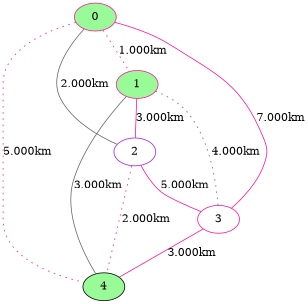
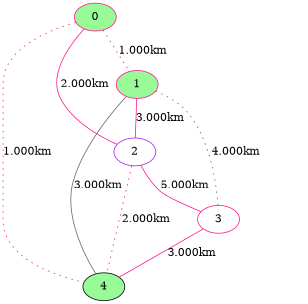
  strict graph {
    node [color=deeppink fillcolor=palegreen style=filled]
    edge [color=deeppink style=solid]
    0
    1
    2 [color=purple fillcolor=white]
    3 [fillcolor=white]
    4 [color=black]
    0 -- 1 [label="1.000km" style=dotted]
-   0 -- 2 [color=gray40 label="2.000km"]
-   0 -- 3 [label="7.000km"]
-   0 -- 4 [label="5.000km" style=dotted]
+   0 -- 2 [label="2.000km"]
+   0 -- 4 [label="1.000km" style=dotted]
    1 -- 2 [label="3.000km"]
    1 -- 3 [color=gray40 label="4.000km" style=dotted]
    1 -- 4 [color=gray40 label="3.000km"]
    2 -- 3 [label="5.000km"]
    2 -- 4 [label="2.000km" style=dotted]
    3 -- 4 [label="3.000km"]
  }
